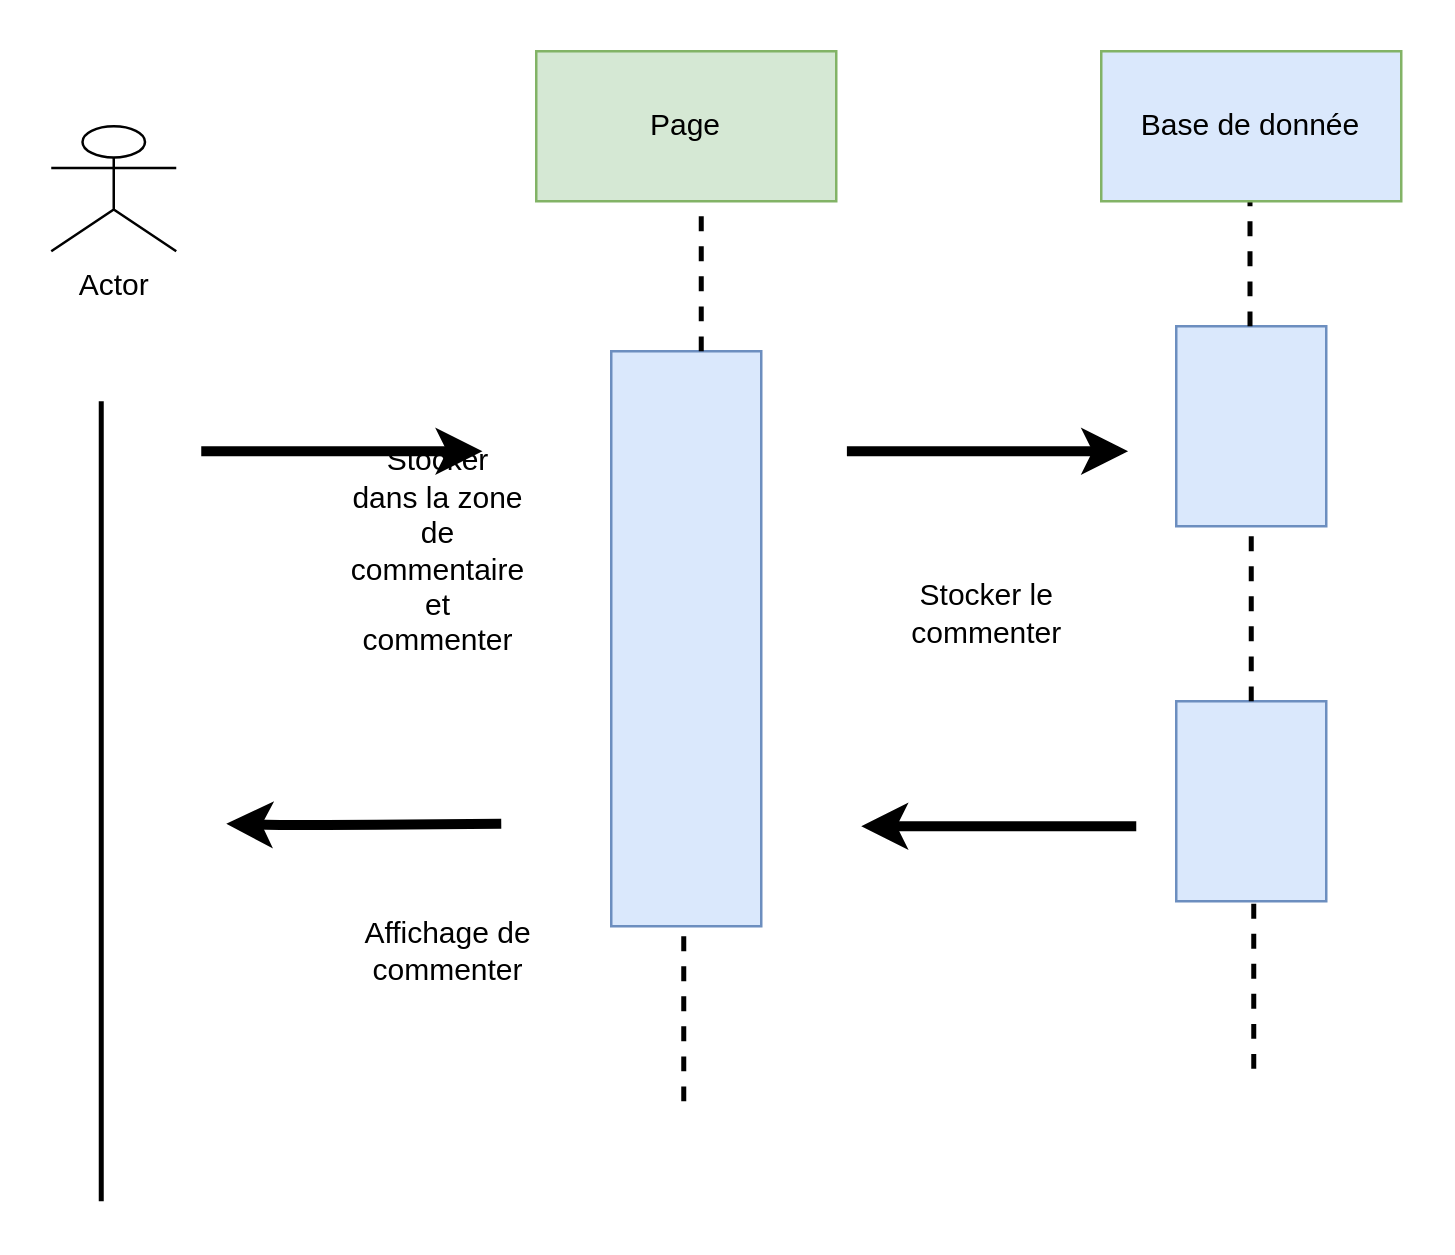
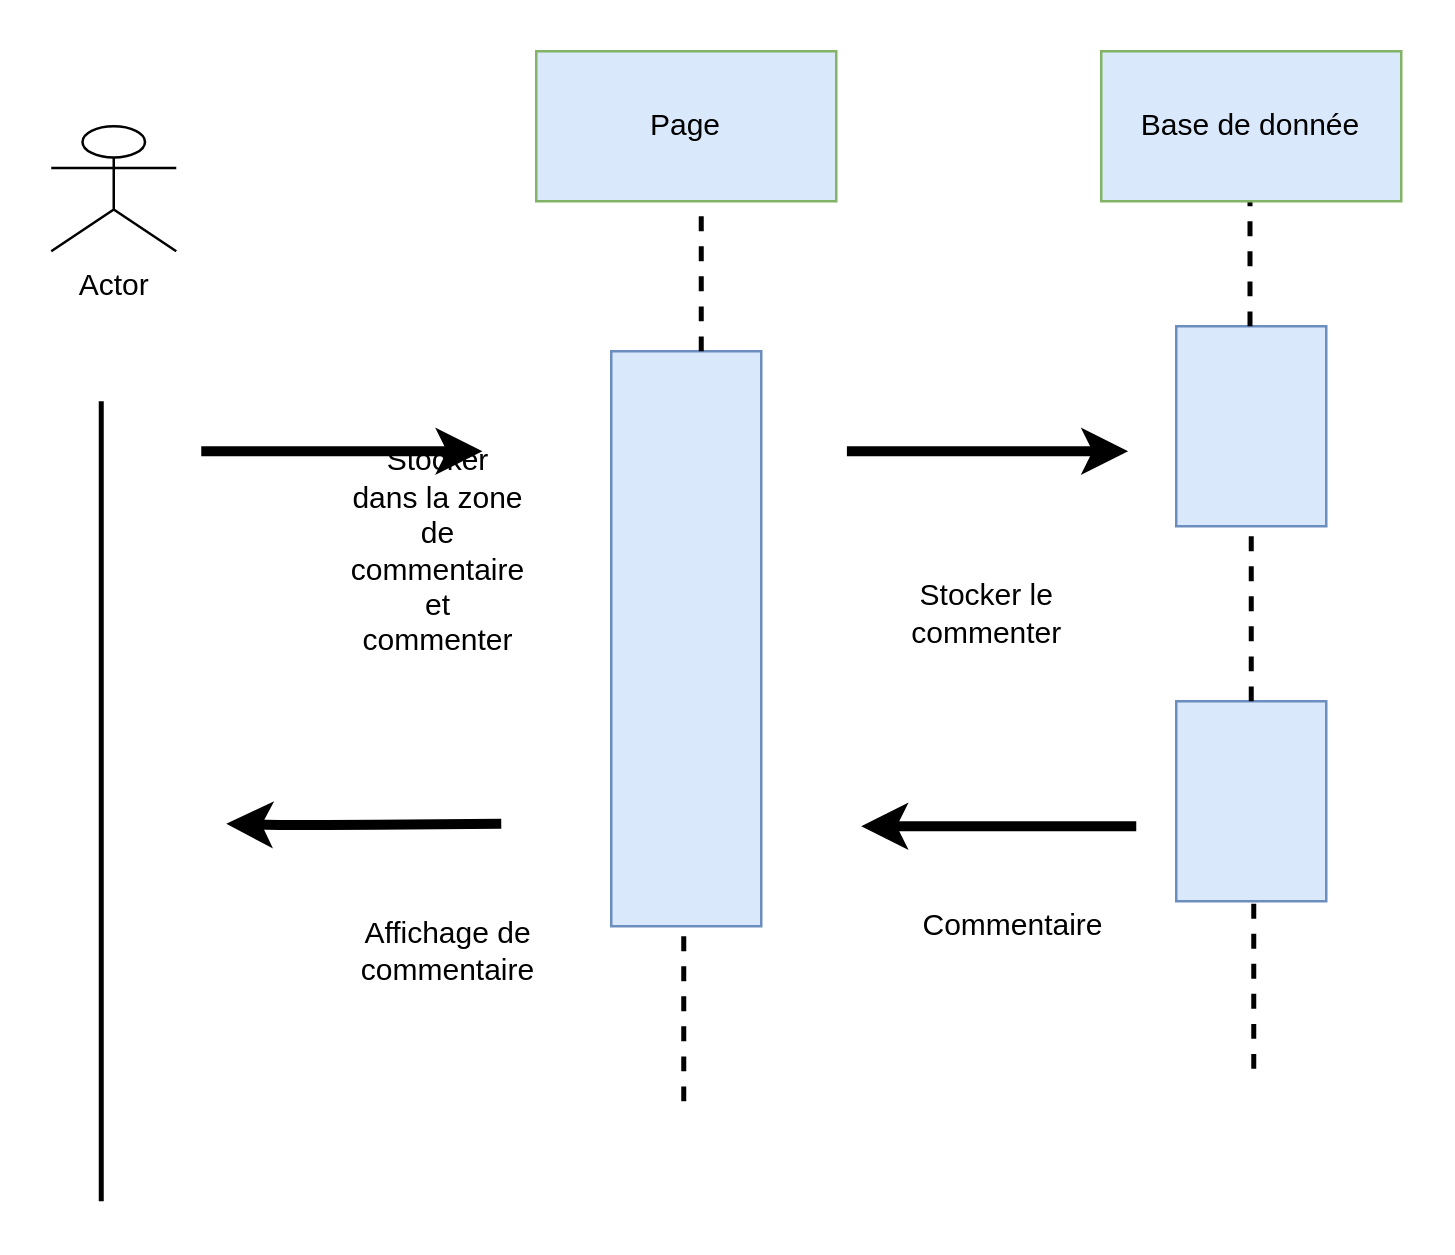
  <mxCell id="0" />
  <mxCell id="1" parent="0" />
  <mxCell id="2" value="Actor" style="shape=umlActor;verticalLabelPosition=bottom;labelBackgroundColor=#ffffff;verticalAlign=top;html=1;outlineConnect=0;" vertex="1" parent="1"><mxGeometry x="20" y="50" width="50" height="50" as="geometry" /></mxCell>
  <mxCell id="3" value="" style="rounded=0;whiteSpace=wrap;html=1;fillColor=#dae8fc;strokeColor=#6c8ebf;" vertex="1" parent="1"><mxGeometry x="244" y="140" width="60" height="230" as="geometry" /></mxCell>
  <mxCell id="4" value="" style="rounded=0;whiteSpace=wrap;html=1;fillColor=#dae8fc;strokeColor=#6c8ebf;" vertex="1" parent="1"><mxGeometry x="470" y="130" width="60" height="80" as="geometry" /></mxCell>
  <mxCell id="5" value="" style="rounded=0;whiteSpace=wrap;html=1;fillColor=#dae8fc;strokeColor=#6c8ebf;" vertex="1" parent="1"><mxGeometry x="470" y="280" width="60" height="80" as="geometry" /></mxCell>
  <mxCell id="6" value="" style="endArrow=classic;html=1;strokeColor=#000000;strokeWidth=4;entryX=-0.067;entryY=0.174;entryDx=0;entryDy=0;entryPerimeter=0;" edge="1" parent="1"><mxGeometry width="50" height="50" relative="1" as="geometry"><mxPoint x="338.26" y="180" as="sourcePoint" /><mxPoint x="450.74" y="180.02" as="targetPoint" /></mxGeometry></mxCell>
  <mxCell id="7" value="" style="endArrow=classic;html=1;strokeColor=#000000;strokeWidth=4;entryX=-0.067;entryY=0.174;entryDx=0;entryDy=0;entryPerimeter=0;" edge="1" parent="1"><mxGeometry width="50" height="50" relative="1" as="geometry"><mxPoint x="80" y="180" as="sourcePoint" /><mxPoint x="192.48" y="180.02" as="targetPoint" /></mxGeometry></mxCell>
  <mxCell id="8" value="" style="endArrow=none;dashed=1;html=1;strokeColor=#000000;strokeWidth=2;exitX=0.5;exitY=0;exitDx=0;exitDy=0;entryX=0.5;entryY=1;entryDx=0;entryDy=0;" edge="1" parent="1" source="5" target="4"><mxGeometry width="50" height="50" relative="1" as="geometry"><mxPoint x="505" y="270" as="sourcePoint" /><mxPoint x="505" y="220" as="targetPoint" /><Array as="points"><mxPoint x="500" y="270" /></Array></mxGeometry></mxCell>
  <mxCell id="9" value="" style="endArrow=none;dashed=1;html=1;strokeColor=#000000;strokeWidth=2;exitX=0.5;exitY=0;exitDx=0;exitDy=0;entryX=0.5;entryY=1;entryDx=0;entryDy=0;" edge="1" parent="1"><mxGeometry width="50" height="50" relative="1" as="geometry"><mxPoint x="501" y="427" as="sourcePoint" /><mxPoint x="501" y="357" as="targetPoint" /><Array as="points"><mxPoint x="501" y="417" /></Array></mxGeometry></mxCell>
  <mxCell id="10" value="" style="endArrow=classic;html=1;strokeColor=#000000;strokeWidth=4;" edge="1" parent="1"><mxGeometry width="50" height="50" relative="1" as="geometry"><mxPoint x="200" y="329" as="sourcePoint" /><mxPoint x="90" y="329" as="targetPoint" /><Array as="points"><mxPoint x="140" y="329.5" /><mxPoint x="110" y="329.5" /></Array></mxGeometry></mxCell>
  <mxCell id="11" value="" style="endArrow=classic;html=1;strokeColor=#000000;strokeWidth=4;" edge="1" parent="1"><mxGeometry width="50" height="50" relative="1" as="geometry"><mxPoint x="454" y="330" as="sourcePoint" /><mxPoint x="344" y="330" as="targetPoint" /></mxGeometry></mxCell>
  <mxCell id="12" value="" style="endArrow=none;dashed=1;html=1;strokeColor=#000000;strokeWidth=2;exitX=0.5;exitY=0;exitDx=0;exitDy=0;entryX=0.5;entryY=1;entryDx=0;entryDy=0;" edge="1" parent="1"><mxGeometry width="50" height="50" relative="1" as="geometry"><mxPoint x="273" y="440" as="sourcePoint" /><mxPoint x="273" y="370" as="targetPoint" /><Array as="points"><mxPoint x="273" y="430" /></Array></mxGeometry></mxCell>
  <mxCell id="13" value="" style="endArrow=none;dashed=1;html=1;strokeColor=#000000;strokeWidth=2;exitX=0.5;exitY=0;exitDx=0;exitDy=0;entryX=0.5;entryY=1;entryDx=0;entryDy=0;" edge="1" parent="1"><mxGeometry width="50" height="50" relative="1" as="geometry"><mxPoint x="280" y="140" as="sourcePoint" /><mxPoint x="280" y="70" as="targetPoint" /><Array as="points"><mxPoint x="280" y="130" /></Array></mxGeometry></mxCell>
  <mxCell id="14" value="" style="endArrow=none;dashed=1;html=1;strokeColor=#000000;strokeWidth=2;exitX=0.5;exitY=0;exitDx=0;exitDy=0;entryX=0.5;entryY=1;entryDx=0;entryDy=0;" edge="1" parent="1"><mxGeometry width="50" height="50" relative="1" as="geometry"><mxPoint x="499.5" y="130" as="sourcePoint" /><mxPoint x="499.5" y="60" as="targetPoint" /><Array as="points"><mxPoint x="499.5" y="120" /></Array></mxGeometry></mxCell>
  <mxCell id="15" value="Stocker dans la zone de commentaire et commenter" style="text;html=1;strokeColor=none;fillColor=none;align=center;verticalAlign=middle;whiteSpace=wrap;rounded=0;" vertex="1" parent="1"><mxGeometry x="140" y="180" width="70" height="80" as="geometry" /></mxCell>
- <mxCell id="16" value="Page" style="rounded=0;whiteSpace=wrap;html=1;fillColor=#d5e8d4;strokeColor=#82b366;" vertex="1" parent="1"><mxGeometry x="214" y="20" width="120" height="60" as="geometry" /></mxCell>
+ <mxCell id="16" value="Page" style="rounded=0;whiteSpace=wrap;html=1;fillColor=#dae8fc;strokeColor=#82b366;" vertex="1" parent="1"><mxGeometry x="214" y="20" width="120" height="60" as="geometry" /></mxCell>
  <mxCell id="17" value="Base de donnée" style="rounded=0;whiteSpace=wrap;html=1;fillColor=#dae8fc;strokeColor=#82b366;" vertex="1" parent="1"><mxGeometry x="440" y="20" width="120" height="60" as="geometry" /></mxCell>
  <mxCell id="18" value="&lt;font face=&quot;helvetica&quot;&gt;Stocker le commenter&lt;/font&gt;" style="text;html=1;strokeColor=none;fillColor=none;align=center;verticalAlign=middle;whiteSpace=wrap;rounded=0;" vertex="1" parent="1"><mxGeometry x="360" y="200" width="69" height="90" as="geometry" /></mxCell>
- <mxCell id="20" value="Affichage de commenter" style="text;html=1;strokeColor=none;fillColor=none;align=center;verticalAlign=middle;whiteSpace=wrap;rounded=0;" vertex="1" parent="1"><mxGeometry x="144" y="340" width="70" height="80" as="geometry" /></mxCell>
+ <mxCell id="19" value="Commentaire" style="text;html=1;strokeColor=none;fillColor=none;align=center;verticalAlign=middle;whiteSpace=wrap;rounded=0;" vertex="1" parent="1"><mxGeometry x="370" y="330" width="70" height="80" as="geometry" /></mxCell>
+ <mxCell id="20" value="Affichage de commentaire" style="text;html=1;strokeColor=none;fillColor=none;align=center;verticalAlign=middle;whiteSpace=wrap;rounded=0;" vertex="1" parent="1"><mxGeometry x="144" y="340" width="70" height="80" as="geometry" /></mxCell>
  <mxCell id="21" value="" style="endArrow=none;html=1;strokeColor=#000000;strokeWidth=2;" edge="1" parent="1"><mxGeometry width="50" height="50" relative="1" as="geometry"><mxPoint x="40" y="480" as="sourcePoint" /><mxPoint x="40" y="160" as="targetPoint" /></mxGeometry></mxCell>
